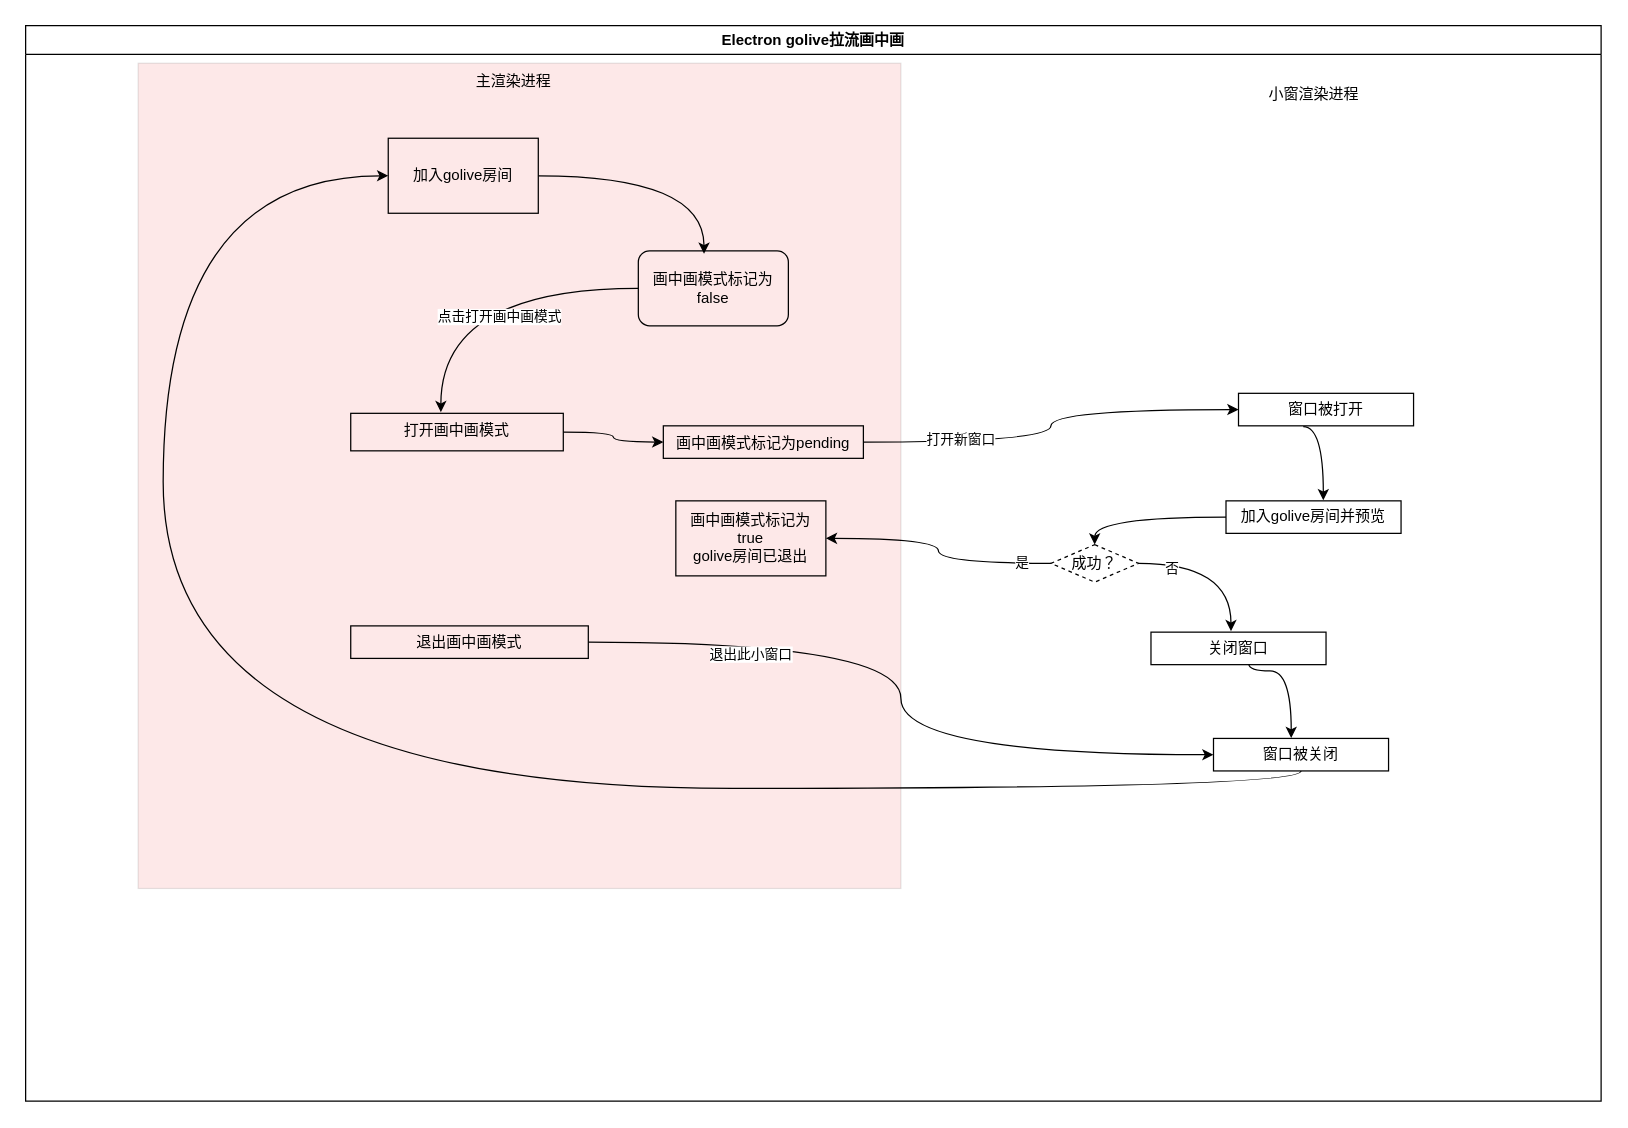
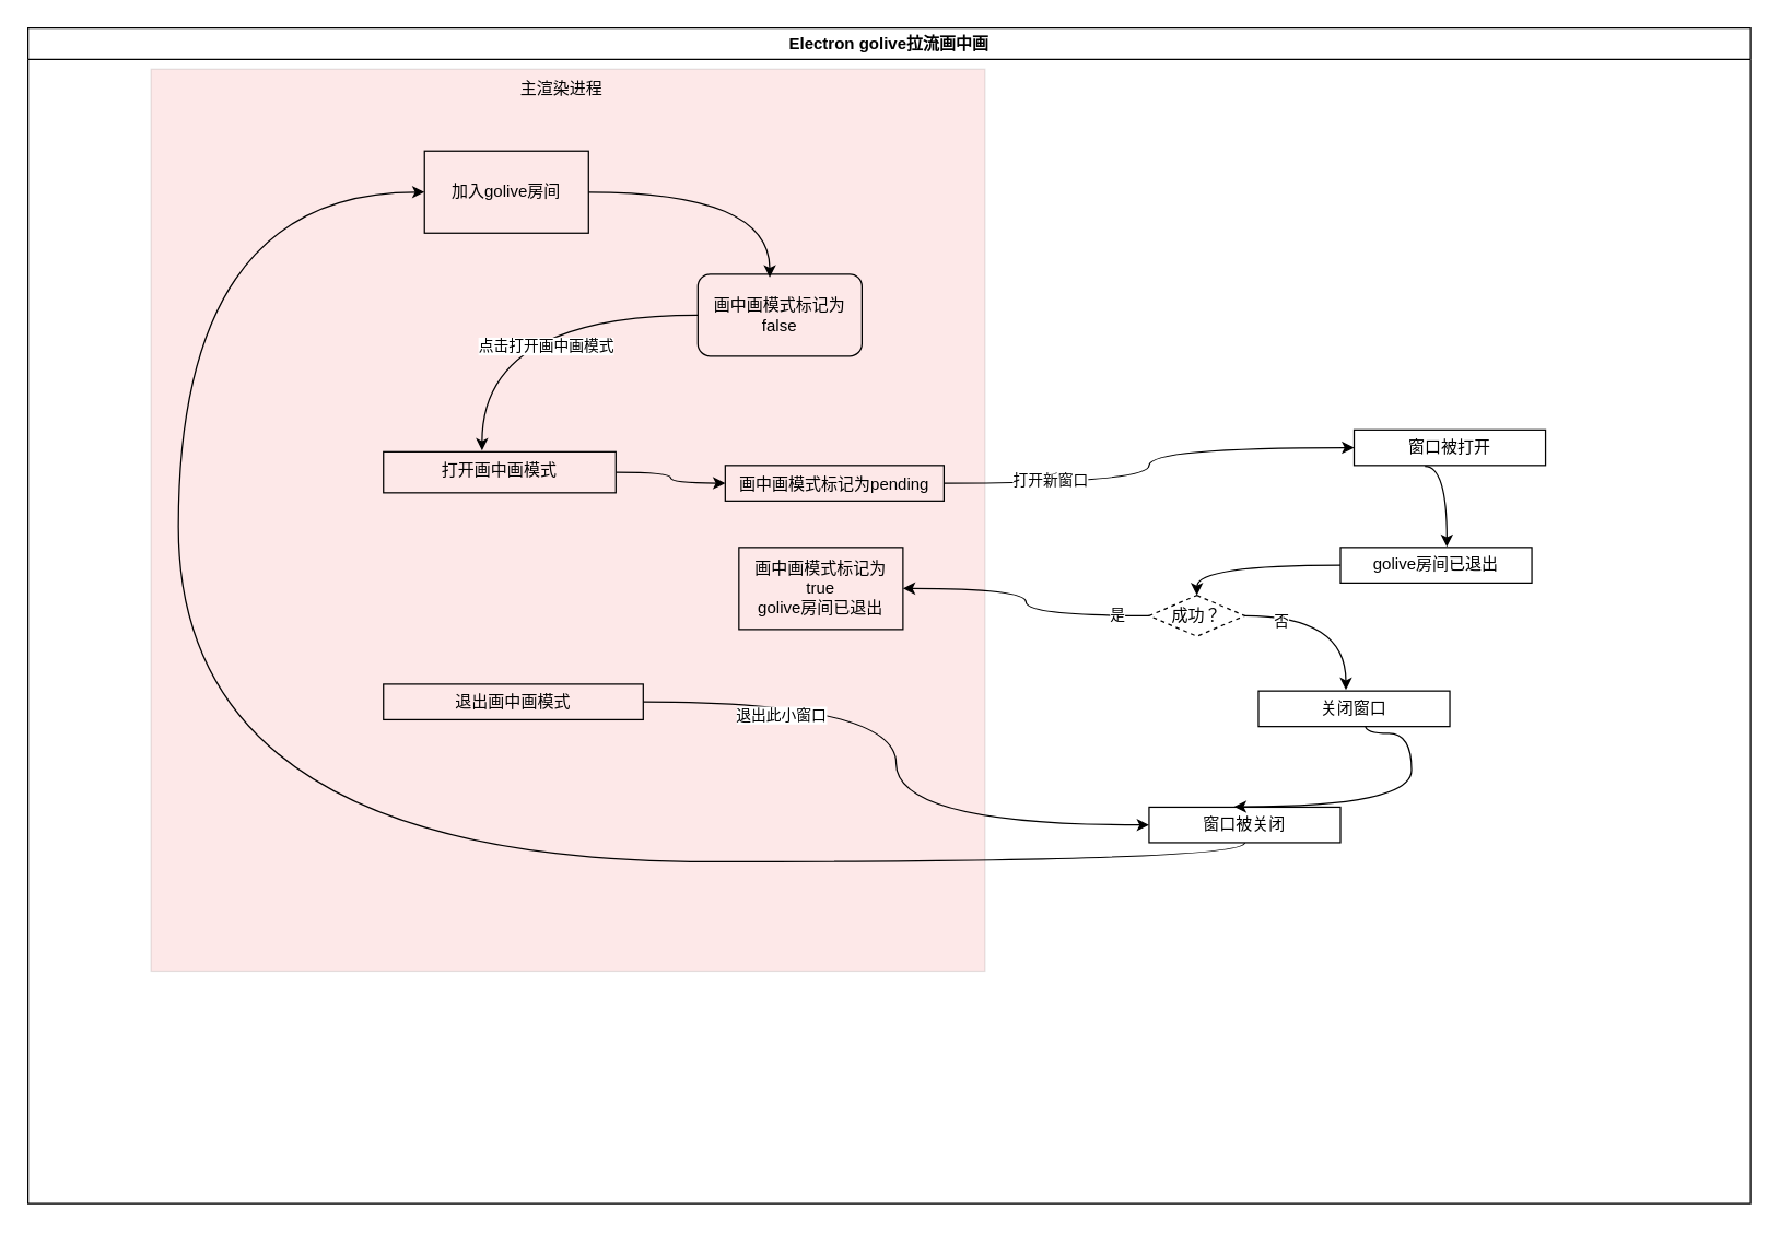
  <mxCell id="0" />
  <mxCell id="1" parent="0" />
  <mxCell id="2" value="Electron golive拉流画中画" style="swimlane;whiteSpace=wrap;html=1;startSize=23;movable=1;resizable=1;rotatable=1;deletable=1;editable=1;locked=0;connectable=1;" vertex="1" parent="1"><mxGeometry x="20" y="20" width="1260" height="860" as="geometry"><mxRectangle x="-60" y="-140" width="190" height="30" as="alternateBounds" /></mxGeometry></mxCell>
  <mxCell id="3" value="" style="rounded=0;whiteSpace=wrap;html=1;gradientColor=none;gradientDirection=east;fillColor=#ec2222;opacity=10;" vertex="1" parent="2"><mxGeometry x="90" y="30" width="610" height="660" as="geometry" /></mxCell>
  <mxCell id="4" style="edgeStyle=orthogonalEdgeStyle;rounded=0;orthogonalLoop=1;jettySize=auto;html=1;exitX=1;exitY=0.5;exitDx=0;exitDy=0;entryX=0;entryY=0.5;entryDx=0;entryDy=0;curved=1;" edge="1" parent="2" source="17" target="11"><mxGeometry relative="1" as="geometry"><mxPoint x="700" y="409" as="targetPoint" /></mxGeometry></mxCell>
  <mxCell id="5" value="打开新窗口" style="edgeLabel;html=1;align=center;verticalAlign=middle;resizable=0;points=[];" vertex="1" connectable="0" parent="4"><mxGeometry x="-0.525" y="3" relative="1" as="geometry"><mxPoint as="offset" /></mxGeometry></mxCell>
  <mxCell id="6" value="" style="edgeStyle=orthogonalEdgeStyle;rounded=0;orthogonalLoop=1;jettySize=auto;html=1;curved=1;" edge="1" parent="2" source="7" target="16"><mxGeometry relative="1" as="geometry" /></mxCell>
- <mxCell id="7" value="加入golive房间并预览" style="text;strokeColor=default;fillColor=none;align=center;verticalAlign=middle;spacingLeft=4;spacingRight=4;overflow=hidden;rotatable=0;points=[[0,0.5],[1,0.5]];portConstraint=eastwest;whiteSpace=wrap;html=1;" vertex="1" parent="2"><mxGeometry x="960" y="380" width="140" height="26" as="geometry" /></mxCell>
+ <mxCell id="7" value="golive房间已退出" style="text;strokeColor=default;fillColor=none;align=center;verticalAlign=middle;spacingLeft=4;spacingRight=4;overflow=hidden;rotatable=0;points=[[0,0.5],[1,0.5]];portConstraint=eastwest;whiteSpace=wrap;html=1;" vertex="1" parent="2"><mxGeometry x="960" y="380" width="140" height="26" as="geometry" /></mxCell>
  <mxCell id="8" style="edgeStyle=orthogonalEdgeStyle;rounded=0;orthogonalLoop=1;jettySize=auto;html=1;exitX=0.37;exitY=1.023;exitDx=0;exitDy=0;entryX=0.556;entryY=-0.015;entryDx=0;entryDy=0;curved=1;exitPerimeter=0;entryPerimeter=0;" edge="1" parent="2" source="11" target="7"><mxGeometry relative="1" as="geometry"><Array as="points"><mxPoint x="1038" y="321" /></Array></mxGeometry></mxCell>
  <mxCell id="9" value="" style="edgeStyle=orthogonalEdgeStyle;rounded=0;orthogonalLoop=1;jettySize=auto;html=1;curved=1;entryX=0;entryY=0.5;entryDx=0;entryDy=0;" edge="1" parent="2" source="10" target="29"><mxGeometry relative="1" as="geometry"><mxPoint x="320" y="590" as="targetPoint" /><Array as="points"><mxPoint x="110" y="610" /><mxPoint x="110" y="120" /></Array></mxGeometry></mxCell>
- <mxCell id="10" value="窗口被关闭" style="text;strokeColor=default;fillColor=none;align=center;verticalAlign=middle;spacingLeft=4;spacingRight=4;overflow=hidden;rotatable=0;points=[[0,0.5],[1,0.5]];portConstraint=eastwest;whiteSpace=wrap;html=1;" vertex="1" parent="2"><mxGeometry x="950" y="570" width="140" height="26" as="geometry" /></mxCell>
+ <mxCell id="10" value="窗口被关闭" style="text;strokeColor=default;fillColor=none;align=center;verticalAlign=middle;spacingLeft=4;spacingRight=4;overflow=hidden;rotatable=0;points=[[0,0.5],[1,0.5]];portConstraint=eastwest;whiteSpace=wrap;html=1;" vertex="1" parent="2"><mxGeometry x="820" y="570" width="140" height="26" as="geometry" /></mxCell>
  <mxCell id="11" value="窗口被打开" style="text;strokeColor=default;fillColor=none;align=center;verticalAlign=middle;spacingLeft=4;spacingRight=4;overflow=hidden;rotatable=0;points=[[0,0.5],[1,0.5]];portConstraint=eastwest;whiteSpace=wrap;html=1;" vertex="1" parent="2"><mxGeometry x="970" y="294" width="140" height="26" as="geometry" /></mxCell>
  <mxCell id="12" style="edgeStyle=orthogonalEdgeStyle;rounded=0;orthogonalLoop=1;jettySize=auto;html=1;exitX=0;exitY=0.5;exitDx=0;exitDy=0;entryX=1;entryY=0.5;entryDx=0;entryDy=0;curved=1;" edge="1" parent="2" source="16" target="20"><mxGeometry relative="1" as="geometry" /></mxCell>
  <mxCell id="13" value="是" style="edgeLabel;html=1;align=center;verticalAlign=middle;resizable=0;points=[];" vertex="1" connectable="0" parent="12"><mxGeometry x="-0.76" y="-2" relative="1" as="geometry"><mxPoint as="offset" /></mxGeometry></mxCell>
  <mxCell id="14" style="edgeStyle=orthogonalEdgeStyle;rounded=0;orthogonalLoop=1;jettySize=auto;html=1;exitX=1;exitY=0.5;exitDx=0;exitDy=0;curved=1;entryX=0.457;entryY=-0.03;entryDx=0;entryDy=0;entryPerimeter=0;" edge="1" parent="2" source="16" target="32"><mxGeometry relative="1" as="geometry"><mxPoint x="960" y="480" as="targetPoint" /></mxGeometry></mxCell>
  <mxCell id="15" value="否" style="edgeLabel;html=1;align=center;verticalAlign=middle;resizable=0;points=[];" vertex="1" connectable="0" parent="14"><mxGeometry x="-0.587" y="-3" relative="1" as="geometry"><mxPoint as="offset" /></mxGeometry></mxCell>
  <mxCell id="16" value="成功？" style="rhombus;whiteSpace=wrap;html=1;align=center;verticalAlign=middle;fillColor=none;gradientColor=none;spacingLeft=4;spacingRight=4;dashed=1;" vertex="1" parent="2"><mxGeometry x="820" y="415" width="70" height="30" as="geometry" /></mxCell>
  <mxCell id="17" value="画中画模式标记为pending" style="text;strokeColor=default;fillColor=none;align=center;verticalAlign=top;spacingLeft=4;spacingRight=4;overflow=hidden;rotatable=0;points=[[0,0.5],[1,0.5]];portConstraint=eastwest;whiteSpace=wrap;html=1;" vertex="1" parent="2"><mxGeometry x="510" y="320" width="160" height="26" as="geometry" /></mxCell>
  <mxCell id="18" style="edgeStyle=orthogonalEdgeStyle;rounded=0;orthogonalLoop=1;jettySize=auto;html=1;exitX=1;exitY=0.5;exitDx=0;exitDy=0;entryX=0;entryY=0.5;entryDx=0;entryDy=0;curved=1;" edge="1" parent="2" source="19" target="17"><mxGeometry relative="1" as="geometry" /></mxCell>
  <mxCell id="19" value="打开画中画模式" style="text;strokeColor=default;fillColor=none;align=center;verticalAlign=top;spacingLeft=4;spacingRight=4;overflow=hidden;rotatable=0;points=[[0,0.5],[1,0.5]];portConstraint=eastwest;whiteSpace=wrap;html=1;" vertex="1" parent="2"><mxGeometry x="260" y="310" width="170" height="30" as="geometry" /></mxCell>
  <mxCell id="20" value="画中画模式标记为true&lt;br&gt;golive房间已退出" style="whiteSpace=wrap;html=1;align=center;verticalAlign=middle;fillColor=none;gradientColor=none;spacingLeft=4;spacingRight=4;" vertex="1" parent="2"><mxGeometry x="520" y="380" width="120" height="60" as="geometry" /></mxCell>
  <mxCell id="21" value="画中画模式标记为false" style="whiteSpace=wrap;html=1;align=center;verticalAlign=middle;fillColor=none;gradientColor=none;spacingLeft=4;spacingRight=4;rounded=1;" vertex="1" parent="2"><mxGeometry x="490" y="180" width="120" height="60" as="geometry" /></mxCell>
  <mxCell id="22" value="主渲染进程" style="text;html=1;align=center;verticalAlign=middle;resizable=0;points=[];autosize=1;strokeColor=none;fillColor=none;" vertex="1" parent="2"><mxGeometry x="350" y="30" width="80" height="30" as="geometry" /></mxCell>
  <mxCell id="23" style="edgeStyle=orthogonalEdgeStyle;rounded=0;orthogonalLoop=1;jettySize=auto;html=1;exitX=0;exitY=0.5;exitDx=0;exitDy=0;entryX=0.424;entryY=-0.031;entryDx=0;entryDy=0;entryPerimeter=0;curved=1;" edge="1" parent="2" source="21" target="19"><mxGeometry relative="1" as="geometry" /></mxCell>
  <mxCell id="24" value="点击打开画中画模式" style="edgeLabel;html=1;align=center;verticalAlign=middle;resizable=0;points=[];fontColor=default;labelBackgroundColor=default;" vertex="1" connectable="0" parent="23"><mxGeometry x="-0.128" y="22" relative="1" as="geometry"><mxPoint as="offset" /></mxGeometry></mxCell>
  <mxCell id="25" style="edgeStyle=orthogonalEdgeStyle;rounded=0;orthogonalLoop=1;jettySize=auto;html=1;exitX=1;exitY=0.5;exitDx=0;exitDy=0;entryX=0;entryY=0.5;entryDx=0;entryDy=0;curved=1;" edge="1" parent="2" source="27" target="10"><mxGeometry relative="1" as="geometry" /></mxCell>
  <mxCell id="26" value="退出此小窗口" style="edgeLabel;html=1;align=center;verticalAlign=middle;resizable=0;points=[];labelBackgroundColor=default;" vertex="1" connectable="0" parent="25"><mxGeometry x="-0.564" y="-9" relative="1" as="geometry"><mxPoint as="offset" /></mxGeometry></mxCell>
  <mxCell id="27" value="退出画中画模式" style="text;strokeColor=default;fillColor=none;align=center;verticalAlign=middle;spacingLeft=4;spacingRight=4;overflow=hidden;rotatable=0;points=[[0,0.5],[1,0.5]];portConstraint=eastwest;whiteSpace=wrap;html=1;" vertex="1" parent="2"><mxGeometry x="260" y="480" width="190" height="26" as="geometry" /></mxCell>
- <mxCell id="28" value="小窗渲染进程" style="text;html=1;align=center;verticalAlign=middle;resizable=0;points=[];autosize=1;strokeColor=none;fillColor=none;" vertex="1" parent="2"><mxGeometry x="980" y="40" width="100" height="30" as="geometry" /></mxCell>
  <mxCell id="29" value="加入golive房间" style="whiteSpace=wrap;html=1;align=center;verticalAlign=middle;fillColor=none;gradientColor=none;spacingLeft=4;spacingRight=4;" vertex="1" parent="2"><mxGeometry x="290" y="90" width="120" height="60" as="geometry" /></mxCell>
  <mxCell id="30" style="edgeStyle=orthogonalEdgeStyle;rounded=0;orthogonalLoop=1;jettySize=auto;html=1;exitX=1;exitY=0.5;exitDx=0;exitDy=0;entryX=0.438;entryY=0.04;entryDx=0;entryDy=0;entryPerimeter=0;curved=1;" edge="1" parent="2" source="29" target="21"><mxGeometry relative="1" as="geometry" /></mxCell>
  <mxCell id="31" value="" style="edgeStyle=orthogonalEdgeStyle;rounded=0;orthogonalLoop=1;jettySize=auto;html=1;entryX=0.444;entryY=-0.013;entryDx=0;entryDy=0;entryPerimeter=0;curved=1;exitX=0.559;exitY=0.979;exitDx=0;exitDy=0;exitPerimeter=0;" edge="1" parent="2" source="32" target="10"><mxGeometry relative="1" as="geometry"><Array as="points"><mxPoint x="1012" y="516" /></Array></mxGeometry></mxCell>
  <mxCell id="32" value="关闭窗口" style="text;strokeColor=default;fillColor=none;align=center;verticalAlign=middle;spacingLeft=4;spacingRight=4;overflow=hidden;rotatable=0;points=[[0,0.5],[1,0.5]];portConstraint=eastwest;whiteSpace=wrap;html=1;" vertex="1" parent="2"><mxGeometry x="900" y="485" width="140" height="26" as="geometry" /></mxCell>
